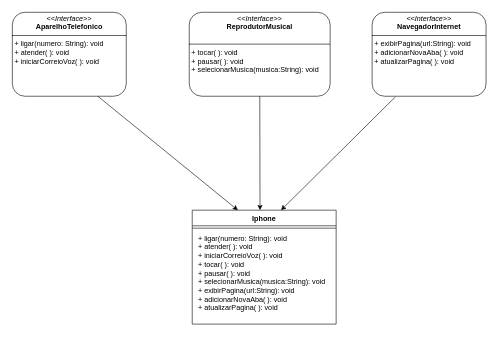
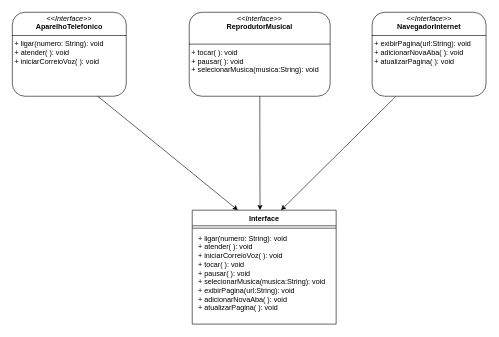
  <mxCell id="0" />
  <mxCell id="1" parent="0" />
- <mxCell id="2" value="Iphone" style="swimlane;fontStyle=1;align=center;verticalAlign=top;childLayout=stackLayout;horizontal=1;startSize=26;horizontalStack=0;resizeParent=1;resizeParentMax=0;resizeLast=0;collapsible=1;marginBottom=0;whiteSpace=wrap;html=1;" vertex="1" parent="1"><mxGeometry x="320" y="350" width="240" height="190" as="geometry" /></mxCell>
+ <mxCell id="2" value="Interface" style="swimlane;fontStyle=1;align=center;verticalAlign=top;childLayout=stackLayout;horizontal=1;startSize=26;horizontalStack=0;resizeParent=1;resizeParentMax=0;resizeLast=0;collapsible=1;marginBottom=0;whiteSpace=wrap;html=1;" vertex="1" parent="1"><mxGeometry x="320" y="350" width="240" height="190" as="geometry" /></mxCell>
  <mxCell id="3" value="" style="line;strokeWidth=1;fillColor=none;align=left;verticalAlign=middle;spacingTop=-1;spacingLeft=3;spacingRight=3;rotatable=0;labelPosition=right;points=[];portConstraint=eastwest;strokeColor=inherit;" vertex="1" parent="2"><mxGeometry y="26" width="240" height="8" as="geometry" /></mxCell>
  <mxCell id="4" value="&lt;p style=&quot;margin: 0px 0px 0px 4px;&quot;&gt;+ ligar(numero: String): void&lt;br&gt;+ atender( ): void&lt;/p&gt;&lt;p style=&quot;margin: 0px 0px 0px 4px;&quot;&gt;+ iniciarCorreioVoz( ): void&lt;/p&gt;&lt;p style=&quot;margin: 0px 0px 0px 4px;&quot;&gt;+ tocar( ): void&lt;br&gt;+ pausar( ): void&lt;/p&gt;&lt;p style=&quot;margin: 0px 0px 0px 4px;&quot;&gt;+ selecionarMusica(musica:String): void&lt;/p&gt;&lt;p style=&quot;margin: 0px 0px 0px 4px;&quot;&gt;+ exibirPagina(url:String): void&lt;br&gt;+ adicionarNovaAba( ): void&lt;/p&gt;&lt;p style=&quot;margin: 0px 0px 0px 4px;&quot;&gt;+ atualizarPagina( ): void&lt;/p&gt;" style="text;strokeColor=none;fillColor=none;align=left;verticalAlign=top;spacingLeft=4;spacingRight=4;overflow=hidden;rotatable=0;points=[[0,0.5],[1,0.5]];portConstraint=eastwest;whiteSpace=wrap;html=1;" vertex="1" parent="2"><mxGeometry y="34" width="240" height="156" as="geometry" /></mxCell>
  <mxCell id="5" value="&lt;p style=&quot;margin:0px;margin-top:4px;text-align:center;&quot;&gt;&lt;i&gt;&amp;lt;&amp;lt;Interface&amp;gt;&amp;gt;&lt;/i&gt;&lt;br&gt;&lt;b&gt;AparelhoTelefonico&lt;/b&gt;&lt;/p&gt;&lt;hr size=&quot;1&quot; style=&quot;border-style:solid;&quot;&gt;&lt;p style=&quot;margin:0px;margin-left:4px;&quot;&gt;+ ligar(numero: String): void&lt;br&gt;+ atender( ): void&lt;/p&gt;&lt;p style=&quot;margin:0px;margin-left:4px;&quot;&gt;+ iniciarCorreioVoz( ): void&lt;/p&gt;" style="verticalAlign=top;align=left;overflow=fill;html=1;whiteSpace=wrap;rounded=1;glass=0;" vertex="1" parent="1"><mxGeometry x="20" y="20" width="190" height="140" as="geometry" /></mxCell>
  <mxCell id="6" value="&lt;p style=&quot;margin:0px;margin-top:4px;text-align:center;&quot;&gt;&lt;i&gt;&amp;lt;&amp;lt;Interface&amp;gt;&amp;gt;&lt;/i&gt;&lt;br&gt;&lt;b&gt;ReprodutorMusical&lt;/b&gt;&lt;/p&gt;&lt;p style=&quot;margin:0px;margin-left:4px;&quot;&gt;&lt;br&gt;&lt;/p&gt;&lt;hr size=&quot;1&quot; style=&quot;border-style:solid;&quot;&gt;&lt;p style=&quot;margin:0px;margin-left:4px;&quot;&gt;+ tocar( ): void&lt;br&gt;+ pausar( ): void&lt;/p&gt;&lt;p style=&quot;margin:0px;margin-left:4px;&quot;&gt;+ selecionarMusica(musica:String): void&lt;/p&gt;&lt;p style=&quot;margin:0px;margin-left:4px;&quot;&gt;&lt;br&gt;&lt;/p&gt;" style="verticalAlign=top;align=left;overflow=fill;html=1;whiteSpace=wrap;rounded=1;" vertex="1" parent="1"><mxGeometry x="315" y="20" width="235" height="140" as="geometry" /></mxCell>
  <mxCell id="7" value="&lt;p style=&quot;margin:0px;margin-top:4px;text-align:center;&quot;&gt;&lt;i&gt;&amp;lt;&amp;lt;Interface&amp;gt;&amp;gt;&lt;/i&gt;&lt;br&gt;&lt;b&gt;NavegadorInternet&lt;/b&gt;&lt;/p&gt;&lt;hr size=&quot;1&quot; style=&quot;border-style:solid;&quot;&gt;&lt;p style=&quot;margin:0px;margin-left:4px;&quot;&gt;+ exibirPagina(url:String): void&lt;br&gt;+ adicionarNovaAba( ): void&lt;/p&gt;&lt;p style=&quot;margin:0px;margin-left:4px;&quot;&gt;+ atualizarPagina( ): void&lt;/p&gt;" style="verticalAlign=top;align=left;overflow=fill;html=1;whiteSpace=wrap;rounded=1;" vertex="1" parent="1"><mxGeometry x="620" y="20" width="190" height="140" as="geometry" /></mxCell>
  <mxCell id="8" value="" style="endArrow=classic;html=1;rounded=0;entryX=0.317;entryY=0;entryDx=0;entryDy=0;entryPerimeter=0;exitX=0.75;exitY=1;exitDx=0;exitDy=0;" edge="1" parent="1" source="5" target="2"><mxGeometry width="50" height="50" relative="1" as="geometry"><mxPoint x="490" y="290" as="sourcePoint" /><mxPoint x="500" y="310" as="targetPoint" /></mxGeometry></mxCell>
  <mxCell id="9" value="" style="endArrow=classic;html=1;rounded=0;entryX=0.471;entryY=0;entryDx=0;entryDy=0;entryPerimeter=0;" edge="1" parent="1" source="6" target="2"><mxGeometry width="50" height="50" relative="1" as="geometry"><mxPoint x="300" y="360" as="sourcePoint" /><mxPoint x="350" y="310" as="targetPoint" /></mxGeometry></mxCell>
  <mxCell id="10" value="" style="endArrow=classic;html=1;rounded=0;exitX=0.205;exitY=1.007;exitDx=0;exitDy=0;exitPerimeter=0;entryX=0.617;entryY=0;entryDx=0;entryDy=0;entryPerimeter=0;" edge="1" parent="1" source="7" target="2"><mxGeometry width="50" height="50" relative="1" as="geometry"><mxPoint x="300" y="360" as="sourcePoint" /><mxPoint x="350" y="310" as="targetPoint" /></mxGeometry></mxCell>
